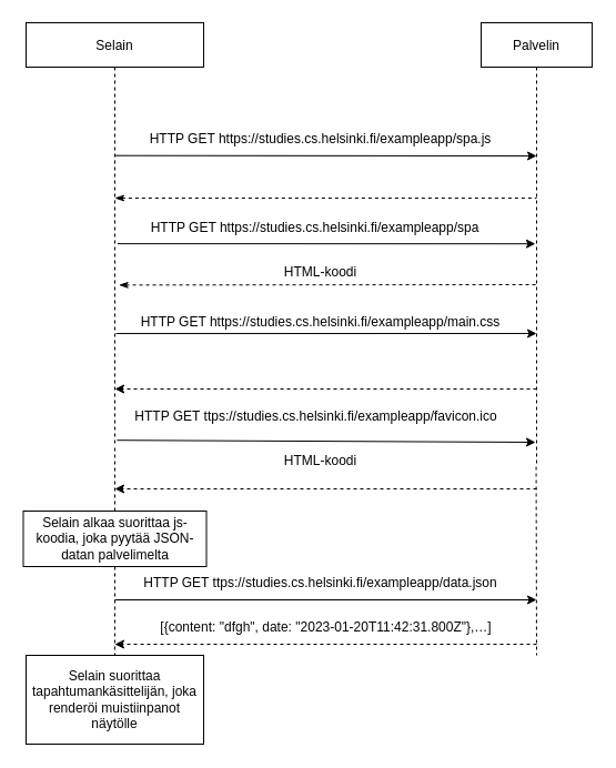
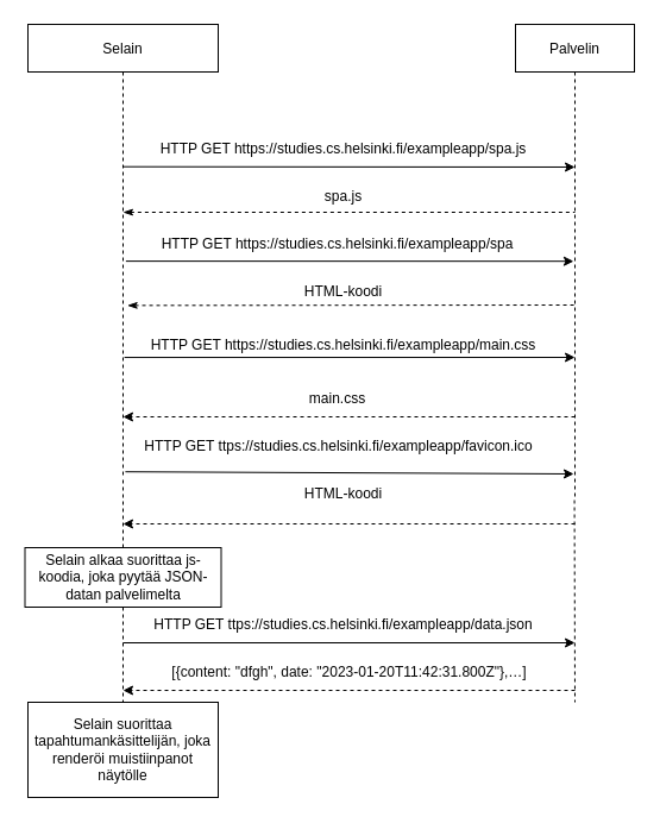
  <mxCell id="0" />
  <mxCell id="1" parent="0" />
  <mxCell id="2" value="Selain" style="shape=umlLifeline;perimeter=lifelinePerimeter;container=1;collapsible=0;recursiveResize=0;rounded=0;shadow=0;strokeWidth=1;" vertex="1" parent="1"><mxGeometry x="23" y="20" width="160" height="380" as="geometry" /></mxCell>
  <mxCell id="3" value="Palvelin" style="shape=umlLifeline;perimeter=lifelinePerimeter;container=1;collapsible=0;recursiveResize=0;rounded=0;shadow=0;strokeWidth=1;" vertex="1" parent="1"><mxGeometry x="433" y="20" width="100" height="400" as="geometry" /></mxCell>
  <mxCell id="4" value="&lt;div&gt;HTTP GET ttps://studies.cs.helsinki.fi/exampleapp/favicon.ico&lt;/div&gt;" style="text;html=1;align=center;verticalAlign=middle;resizable=0;points=[];autosize=1;strokeColor=none;fillColor=none;" vertex="1" parent="3"><mxGeometry x="-324" y="340" width="350" height="30" as="geometry" /></mxCell>
  <mxCell id="5" value="HTTP GET https://studies.cs.helsinki.fi/exampleapp/spa.js" style="text;html=1;align=center;verticalAlign=middle;resizable=0;points=[];autosize=1;strokeColor=none;fillColor=none;" vertex="1" parent="1"><mxGeometry x="123" y="110" width="330" height="30" as="geometry" /></mxCell>
  <mxCell id="6" value="HTTP GET https://studies.cs.helsinki.fi/exampleapp/spa" style="text;html=1;align=center;verticalAlign=middle;resizable=0;points=[];autosize=1;strokeColor=none;fillColor=none;" vertex="1" parent="1"><mxGeometry x="123" y="190" width="320" height="30" as="geometry" /></mxCell>
  <mxCell id="7" value="&lt;div&gt;HTTP GET https://studies.cs.helsinki.fi/exampleapp/main.css&lt;/div&gt;" style="text;html=1;align=center;verticalAlign=middle;resizable=0;points=[];autosize=1;strokeColor=none;fillColor=none;" vertex="1" parent="1"><mxGeometry x="113" y="275" width="350" height="30" as="geometry" /></mxCell>
  <mxCell id="8" value="&lt;div&gt;HTTP GET ttps://studies.cs.helsinki.fi/exampleapp/data.json&lt;/div&gt;" style="text;html=1;align=center;verticalAlign=middle;resizable=0;points=[];autosize=1;strokeColor=none;fillColor=none;" vertex="1" parent="1"><mxGeometry x="118" y="510" width="340" height="30" as="geometry" /></mxCell>
+ <mxCell id="9" value="spa.js" style="text;html=1;align=center;verticalAlign=middle;resizable=0;points=[];autosize=1;strokeColor=none;fillColor=none;" vertex="1" parent="1"><mxGeometry x="263" y="150" width="50" height="30" as="geometry" /></mxCell>
  <mxCell id="10" value="HTML-koodi" style="text;html=1;align=center;verticalAlign=middle;resizable=0;points=[];autosize=1;strokeColor=none;fillColor=none;" vertex="1" parent="1"><mxGeometry x="243" y="230" width="90" height="30" as="geometry" /></mxCell>
+ <mxCell id="11" value="main.css" style="text;html=1;align=center;verticalAlign=middle;resizable=0;points=[];autosize=1;strokeColor=none;fillColor=none;" vertex="1" parent="1"><mxGeometry x="248" y="320" width="70" height="30" as="geometry" /></mxCell>
  <mxCell id="12" value="" style="endArrow=none;dashed=1;html=1;strokeWidth=1;rounded=0;startArrow=classicThin;startFill=1;" edge="1" parent="1"><mxGeometry width="50" height="50" relative="1" as="geometry"><mxPoint x="103" y="178" as="sourcePoint" /><mxPoint x="483" y="178" as="targetPoint" /><Array as="points" /></mxGeometry></mxCell>
  <mxCell id="13" value="" style="endArrow=classic;html=1;rounded=0;exitX=0.5;exitY=0.315;exitDx=0;exitDy=0;exitPerimeter=0;" edge="1" parent="1" source="2"><mxGeometry width="50" height="50" relative="1" as="geometry"><mxPoint x="73" y="130" as="sourcePoint" /><mxPoint x="483" y="140" as="targetPoint" /></mxGeometry></mxCell>
  <mxCell id="14" value="" style="endArrow=classic;html=1;rounded=0;exitX=0.515;exitY=0.524;exitDx=0;exitDy=0;exitPerimeter=0;entryX=0.489;entryY=0.498;entryDx=0;entryDy=0;entryPerimeter=0;" edge="1" parent="1" source="2" target="3"><mxGeometry width="50" height="50" relative="1" as="geometry"><mxPoint x="223" y="230" as="sourcePoint" /><mxPoint x="273" y="180" as="targetPoint" /></mxGeometry></mxCell>
  <mxCell id="15" value="" style="endArrow=none;dashed=1;html=1;rounded=0;exitX=0.523;exitY=0.622;exitDx=0;exitDy=0;exitPerimeter=0;startArrow=classicThin;startFill=1;" edge="1" parent="1" source="2"><mxGeometry width="50" height="50" relative="1" as="geometry"><mxPoint x="223" y="230" as="sourcePoint" /><mxPoint x="483" y="256" as="targetPoint" /></mxGeometry></mxCell>
  <mxCell id="16" value="" style="endArrow=classic;html=1;rounded=0;strokeWidth=1;exitX=0.507;exitY=0.737;exitDx=0;exitDy=0;exitPerimeter=0;" edge="1" parent="1" source="2"><mxGeometry width="50" height="50" relative="1" as="geometry"><mxPoint x="223" y="260" as="sourcePoint" /><mxPoint x="483" y="300" as="targetPoint" /></mxGeometry></mxCell>
  <mxCell id="17" value="Selain alkaa suorittaa js-koodia, joka pyytää JSON-datan palvelimelta" style="rounded=0;whiteSpace=wrap;html=1;" vertex="1" parent="1"><mxGeometry x="20.5" y="460" width="165" height="50" as="geometry" /></mxCell>
  <mxCell id="18" value="" style="endArrow=none;dashed=1;html=1;rounded=0;strokeWidth=1;exitX=0.5;exitY=0;exitDx=0;exitDy=0;" edge="1" parent="1" source="17"><mxGeometry width="50" height="50" relative="1" as="geometry"><mxPoint x="103" y="420" as="sourcePoint" /><mxPoint x="103" y="400" as="targetPoint" /></mxGeometry></mxCell>
  <mxCell id="19" value="" style="endArrow=none;dashed=1;html=1;rounded=0;strokeWidth=1;exitX=0;exitY=0.522;exitDx=0;exitDy=0;exitPerimeter=0;" edge="1" parent="1"><mxGeometry width="50" height="50" relative="1" as="geometry"><mxPoint x="482.57" y="420" as="sourcePoint" /><mxPoint x="483" y="590" as="targetPoint" /></mxGeometry></mxCell>
  <mxCell id="20" value="" style="endArrow=classic;html=1;rounded=0;strokeWidth=1;dashed=1;" edge="1" parent="1"><mxGeometry width="50" height="50" relative="1" as="geometry"><mxPoint x="483" y="350" as="sourcePoint" /><mxPoint x="103" y="350" as="targetPoint" /></mxGeometry></mxCell>
  <mxCell id="21" value="" style="endArrow=classic;html=1;rounded=0;strokeWidth=1;" edge="1" parent="1"><mxGeometry width="50" height="50" relative="1" as="geometry"><mxPoint x="103" y="540" as="sourcePoint" /><mxPoint x="483" y="540" as="targetPoint" /></mxGeometry></mxCell>
  <mxCell id="22" value="[{content: &quot;dfgh&quot;, date: &quot;2023-01-20T11:42:31.800Z&quot;},…]" style="text;html=1;align=center;verticalAlign=middle;resizable=0;points=[];autosize=1;strokeColor=none;fillColor=none;fontColor=#050505;" vertex="1" parent="1"><mxGeometry x="133" y="550" width="320" height="30" as="geometry" /></mxCell>
  <mxCell id="23" value="" style="endArrow=classic;html=1;rounded=0;strokeWidth=1;fontColor=#050505;dashed=1;" edge="1" parent="1"><mxGeometry width="50" height="50" relative="1" as="geometry"><mxPoint x="483" y="580" as="sourcePoint" /><mxPoint x="103" y="580" as="targetPoint" /></mxGeometry></mxCell>
  <mxCell id="24" value="Selain suorittaa tapahtumankäsittelijän, joka renderöi muistiinpanot näytölle" style="rounded=0;whiteSpace=wrap;html=1;fontColor=#050505;" vertex="1" parent="1"><mxGeometry x="23" y="590" width="160" height="80" as="geometry" /></mxCell>
  <mxCell id="25" value="" style="endArrow=none;dashed=1;html=1;rounded=0;strokeWidth=1;exitX=0.5;exitY=1;exitDx=0;exitDy=0;entryX=0.5;entryY=0;entryDx=0;entryDy=0;" edge="1" parent="1" target="24"><mxGeometry width="50" height="50" relative="1" as="geometry"><mxPoint x="103" y="510" as="sourcePoint" /><mxPoint x="113" y="430" as="targetPoint" /></mxGeometry></mxCell>
  <mxCell id="26" value="" style="endArrow=classic;html=1;rounded=0;entryX=0.49;entryY=0.945;entryDx=0;entryDy=0;entryPerimeter=0;exitX=0.512;exitY=0.99;exitDx=0;exitDy=0;exitPerimeter=0;" edge="1" parent="1" source="2" target="3"><mxGeometry width="50" height="50" relative="1" as="geometry"><mxPoint x="103" y="400" as="sourcePoint" /><mxPoint x="253" y="420" as="targetPoint" /></mxGeometry></mxCell>
  <mxCell id="27" value="" style="endArrow=classic;html=1;rounded=0;strokeWidth=1;fontColor=#050505;dashed=1;" edge="1" parent="1"><mxGeometry width="50" height="50" relative="1" as="geometry"><mxPoint x="483" y="440" as="sourcePoint" /><mxPoint x="103" y="440" as="targetPoint" /></mxGeometry></mxCell>
  <mxCell id="28" value="HTML-koodi" style="text;html=1;align=center;verticalAlign=middle;resizable=0;points=[];autosize=1;strokeColor=none;fillColor=none;" vertex="1" parent="1"><mxGeometry x="243" y="400" width="90" height="30" as="geometry" /></mxCell>
